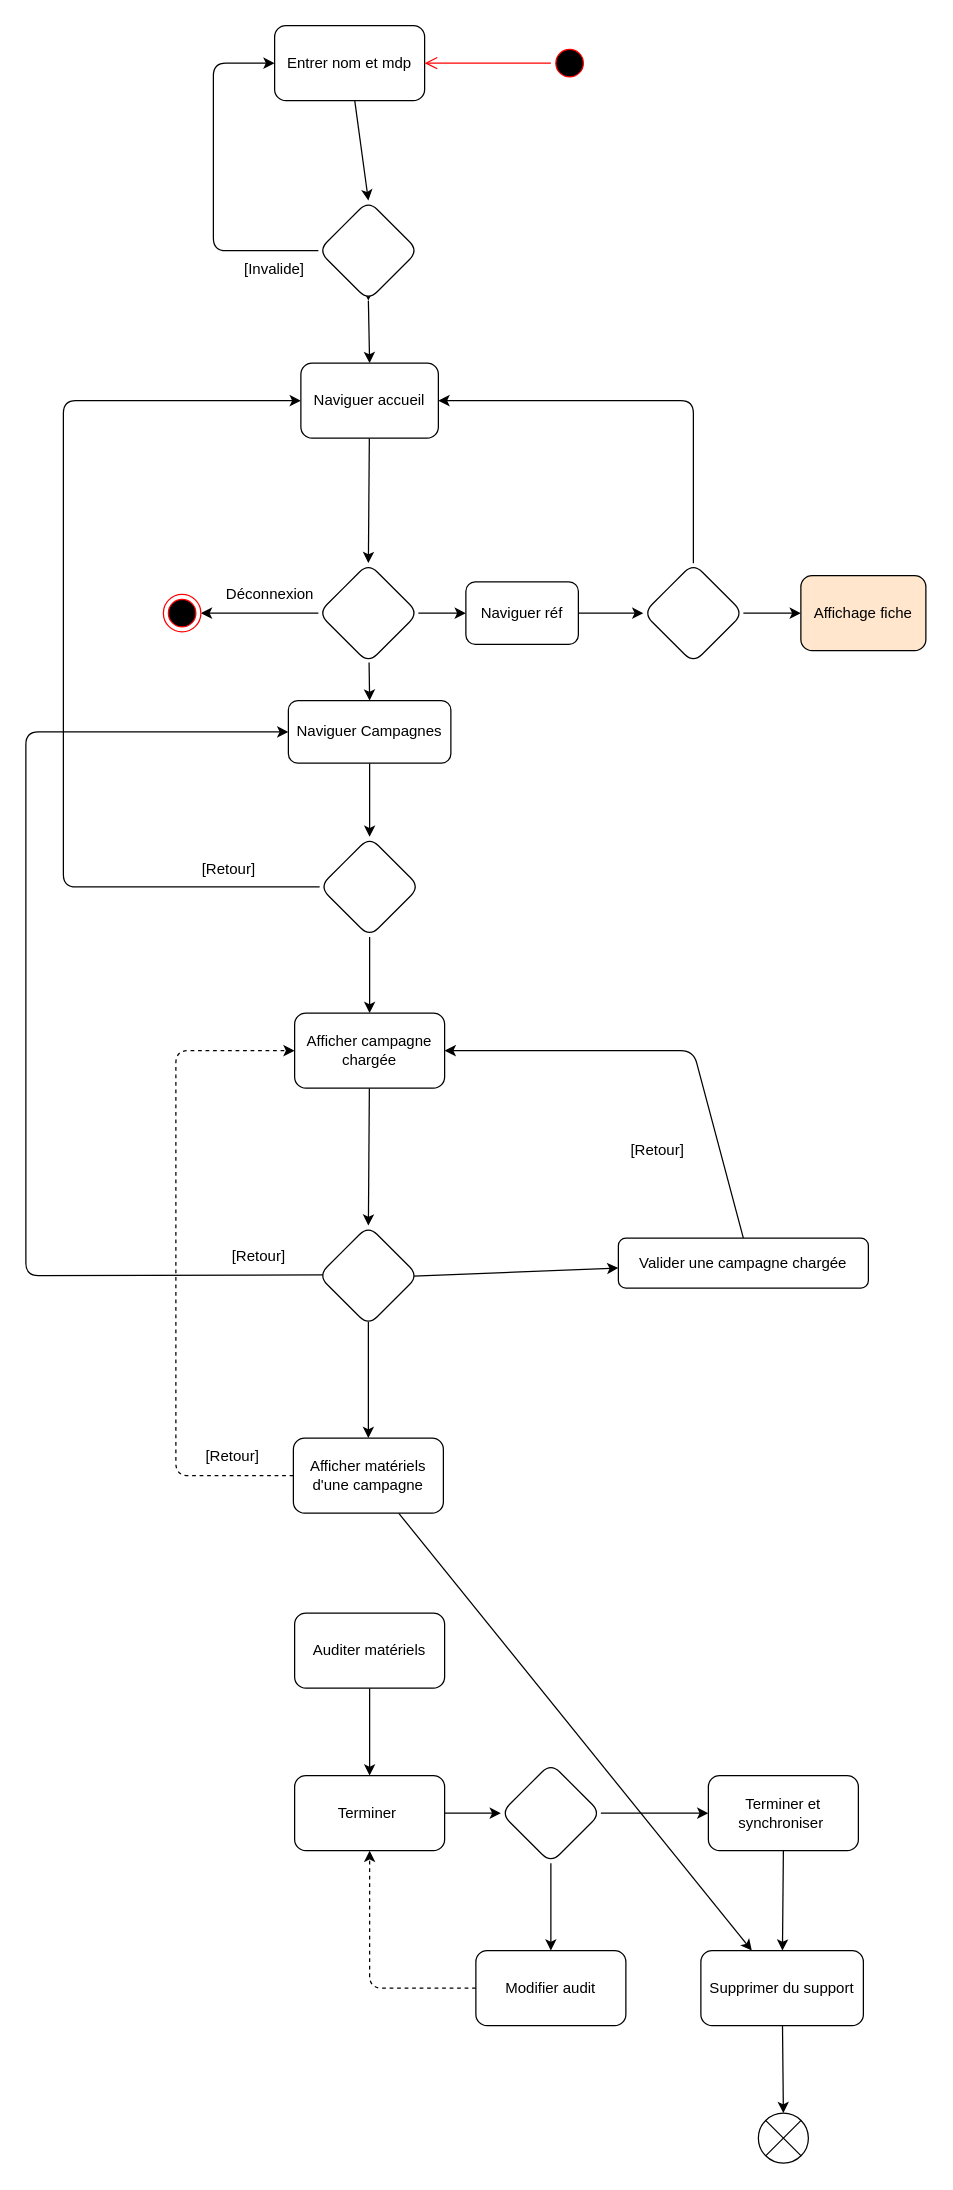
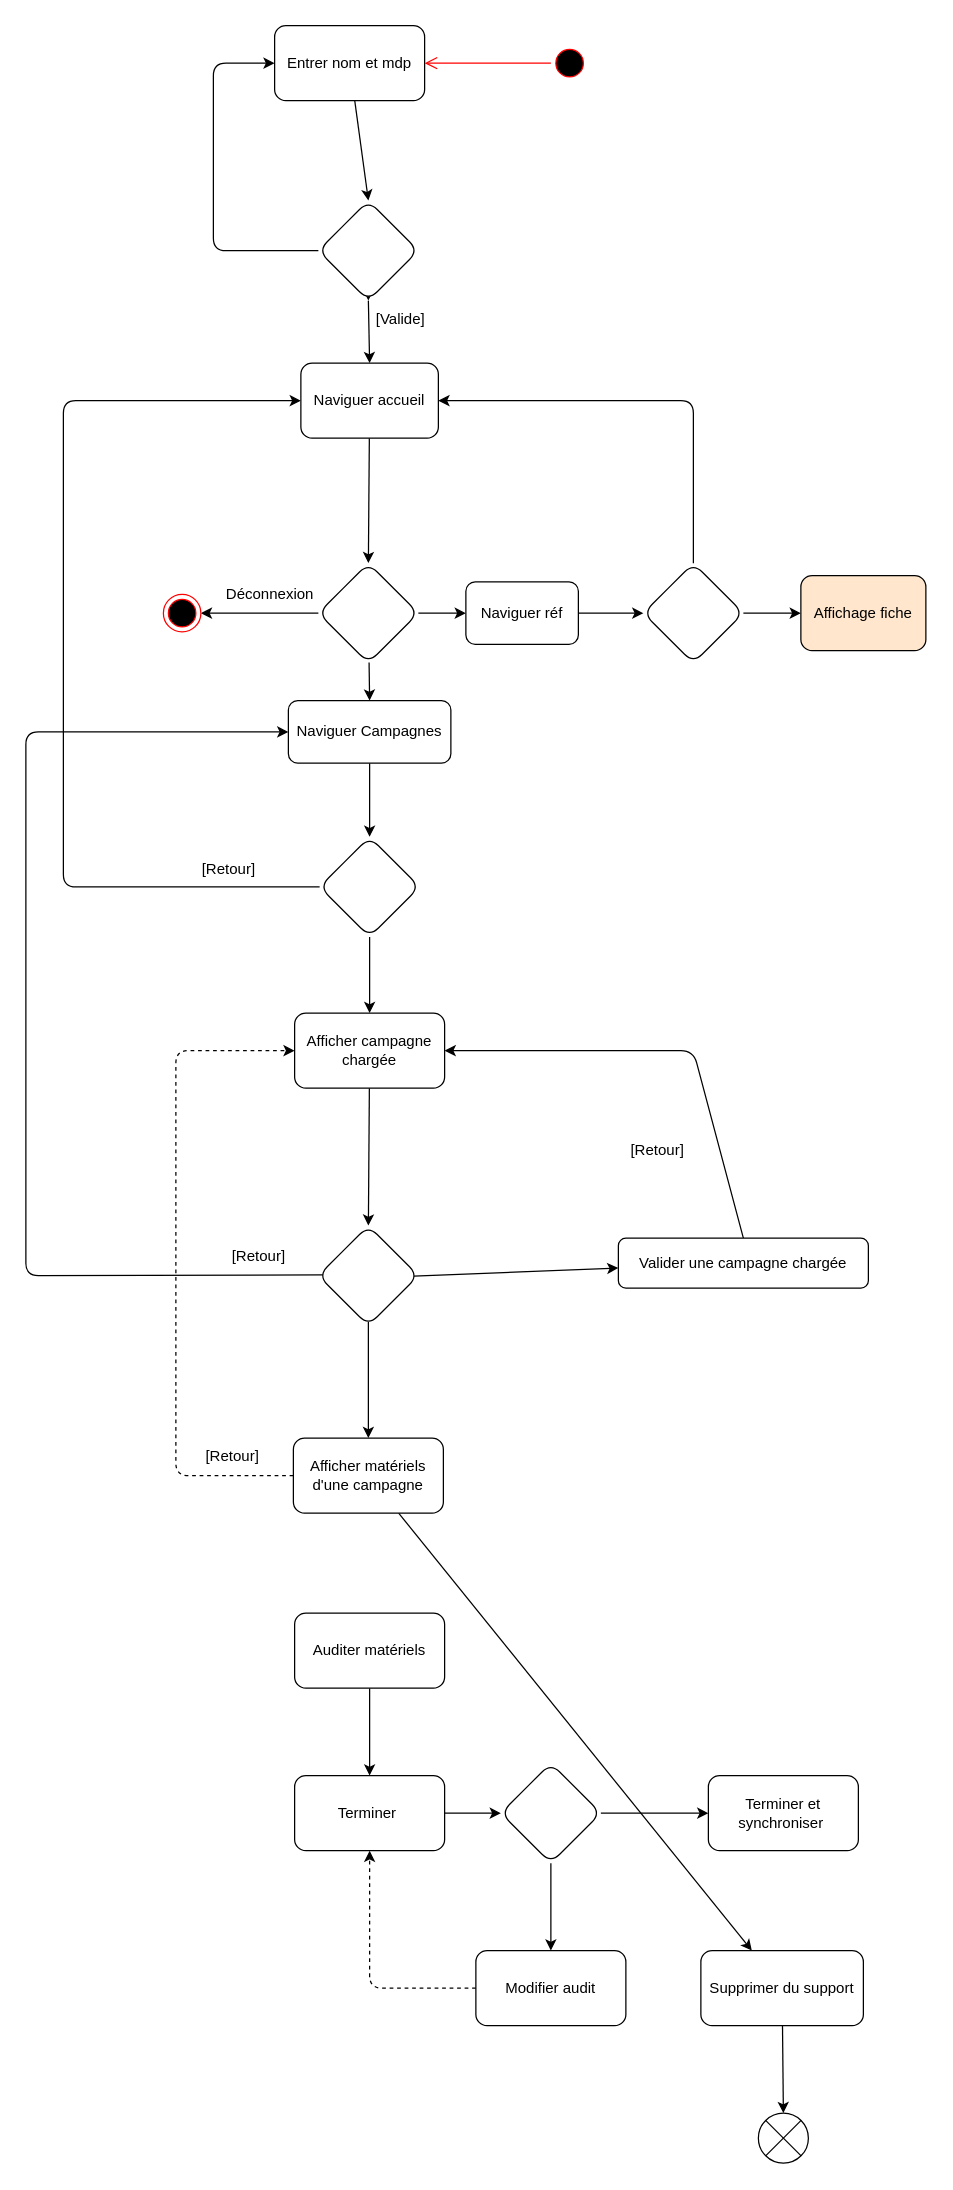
  <mxCell id="0" />
  <mxCell id="1" parent="0" />
  <mxCell id="2" style="edgeStyle=none;html=1;entryX=0.5;entryY=0;entryDx=0;entryDy=0;" parent="1" source="3" target="9" edge="1"><mxGeometry relative="1" as="geometry" /></mxCell>
  <mxCell id="3" value="Entrer nom et mdp" style="rounded=1;whiteSpace=wrap;html=1;" parent="1" vertex="1"><mxGeometry x="219" y="20" width="120" height="60" as="geometry" /></mxCell>
  <mxCell id="4" value="" style="ellipse;html=1;shape=startState;fillColor=#000000;strokeColor=#ff0000;" parent="1" vertex="1"><mxGeometry x="440" y="35" width="30" height="30" as="geometry" /></mxCell>
  <mxCell id="5" value="" style="edgeStyle=orthogonalEdgeStyle;html=1;verticalAlign=bottom;endArrow=open;endSize=8;strokeColor=#ff0000;entryX=1;entryY=0.5;entryDx=0;entryDy=0;" parent="1" source="4" target="3" edge="1"><mxGeometry relative="1" as="geometry"><mxPoint x="445" y="120" as="targetPoint" /></mxGeometry></mxCell>
  <mxCell id="6" value="" style="edgeStyle=none;html=1;" parent="1" target="9" edge="1"><mxGeometry relative="1" as="geometry"><mxPoint x="294" y="220" as="sourcePoint" /></mxGeometry></mxCell>
  <mxCell id="7" style="edgeStyle=none;html=1;exitX=0;exitY=0.5;exitDx=0;exitDy=0;entryX=0;entryY=0.5;entryDx=0;entryDy=0;" parent="1" source="9" target="3" edge="1"><mxGeometry relative="1" as="geometry"><Array as="points"><mxPoint x="170" y="200" /><mxPoint x="170" y="50" /></Array></mxGeometry></mxCell>
  <mxCell id="8" style="edgeStyle=none;html=1;exitX=0.5;exitY=1;exitDx=0;exitDy=0;entryX=0.5;entryY=0;entryDx=0;entryDy=0;" parent="1" source="9" target="37" edge="1"><mxGeometry relative="1" as="geometry" /></mxCell>
  <mxCell id="9" value="" style="rhombus;whiteSpace=wrap;html=1;rounded=1;" parent="1" vertex="1"><mxGeometry x="254" y="160" width="80" height="80" as="geometry" /></mxCell>
  <mxCell id="10" value="" style="edgeStyle=none;html=1;" parent="1" source="13" target="14" edge="1"><mxGeometry relative="1" as="geometry" /></mxCell>
  <mxCell id="11" style="edgeStyle=none;html=1;entryX=0;entryY=0.5;entryDx=0;entryDy=0;" parent="1" source="13" target="40" edge="1"><mxGeometry relative="1" as="geometry" /></mxCell>
  <mxCell id="12" style="edgeStyle=none;html=1;entryX=0.5;entryY=0;entryDx=0;entryDy=0;" parent="1" source="13" target="42" edge="1"><mxGeometry relative="1" as="geometry" /></mxCell>
  <mxCell id="13" value="" style="rhombus;whiteSpace=wrap;html=1;rounded=1;" parent="1" vertex="1"><mxGeometry x="254" y="450" width="80" height="80" as="geometry" /></mxCell>
  <mxCell id="14" value="" style="ellipse;html=1;shape=endState;fillColor=#000000;strokeColor=#ff0000;" parent="1" vertex="1"><mxGeometry x="130" y="475" width="30" height="30" as="geometry" /></mxCell>
  <mxCell id="15" value="Déconnexion" style="text;html=1;align=center;verticalAlign=middle;resizable=0;points=[];autosize=1;strokeColor=none;fillColor=none;" parent="1" vertex="1"><mxGeometry x="170" y="460" width="90" height="30" as="geometry" /></mxCell>
  <mxCell id="16" style="edgeStyle=none;html=1;exitX=0.5;exitY=0;exitDx=0;exitDy=0;entryX=1;entryY=0.5;entryDx=0;entryDy=0;" parent="1" source="18" target="37" edge="1"><mxGeometry relative="1" as="geometry"><mxPoint x="290" y="460" as="targetPoint" /><Array as="points"><mxPoint x="554" y="320" /></Array></mxGeometry></mxCell>
  <mxCell id="17" value="" style="edgeStyle=none;html=1;" parent="1" source="18" target="19" edge="1"><mxGeometry relative="1" as="geometry" /></mxCell>
  <mxCell id="18" value="" style="rhombus;whiteSpace=wrap;html=1;rounded=1;" parent="1" vertex="1"><mxGeometry x="514" y="450" width="80" height="80" as="geometry" /></mxCell>
  <mxCell id="19" value="Affichage fiche" style="whiteSpace=wrap;html=1;rounded=1;fillColor=#ffe6cc;" parent="1" vertex="1"><mxGeometry x="640" y="460" width="100" height="60" as="geometry" /></mxCell>
  <mxCell id="20" style="edgeStyle=none;html=1;exitX=0;exitY=0.5;exitDx=0;exitDy=0;entryX=0;entryY=0.5;entryDx=0;entryDy=0;" parent="1" source="22" target="37" edge="1"><mxGeometry relative="1" as="geometry"><mxPoint x="294" y="490" as="targetPoint" /><Array as="points"><mxPoint x="50" y="709" /><mxPoint x="50" y="320" /></Array></mxGeometry></mxCell>
  <mxCell id="21" value="" style="edgeStyle=none;html=1;" parent="1" source="22" target="25" edge="1"><mxGeometry relative="1" as="geometry" /></mxCell>
  <mxCell id="22" value="" style="rhombus;whiteSpace=wrap;html=1;rounded=1;" parent="1" vertex="1"><mxGeometry x="255" y="669" width="80" height="80" as="geometry" /></mxCell>
  <mxCell id="23" value="[Retour]" style="text;html=1;align=center;verticalAlign=middle;resizable=0;points=[];autosize=1;strokeColor=none;fillColor=none;" parent="1" vertex="1"><mxGeometry x="147" y="680" width="70" height="30" as="geometry" /></mxCell>
  <mxCell id="24" value="" style="edgeStyle=none;html=1;" parent="1" source="25" edge="1"><mxGeometry relative="1" as="geometry"><mxPoint x="294" y="980" as="targetPoint" /></mxGeometry></mxCell>
  <mxCell id="25" value="Afficher campagne chargée" style="whiteSpace=wrap;html=1;rounded=1;" parent="1" vertex="1"><mxGeometry x="235" y="810" width="120" height="60" as="geometry" /></mxCell>
  <mxCell id="26" value="" style="edgeStyle=none;html=1;exitX=0.954;exitY=0.504;exitDx=0;exitDy=0;exitPerimeter=0;" parent="1" source="34" target="30" edge="1"><mxGeometry relative="1" as="geometry"><mxPoint x="334" y="1020" as="sourcePoint" /></mxGeometry></mxCell>
  <mxCell id="27" value="" style="edgeStyle=none;html=1;exitX=0.5;exitY=0.963;exitDx=0;exitDy=0;exitPerimeter=0;" parent="1" source="34" target="33" edge="1"><mxGeometry relative="1" as="geometry"><mxPoint x="294" y="1060" as="sourcePoint" /></mxGeometry></mxCell>
  <mxCell id="28" style="edgeStyle=none;html=1;exitX=0.046;exitY=0.492;exitDx=0;exitDy=0;exitPerimeter=0;entryX=0;entryY=0.5;entryDx=0;entryDy=0;" parent="1" source="34" target="42" edge="1"><mxGeometry relative="1" as="geometry"><mxPoint x="290" y="660" as="targetPoint" /><Array as="points"><mxPoint x="20" y="1020" /><mxPoint x="20" y="585" /></Array><mxPoint x="254" y="1020" as="sourcePoint" /></mxGeometry></mxCell>
  <mxCell id="29" style="edgeStyle=none;html=1;exitX=0.5;exitY=0;exitDx=0;exitDy=0;entryX=1;entryY=0.5;entryDx=0;entryDy=0;" parent="1" source="30" target="25" edge="1"><mxGeometry relative="1" as="geometry"><mxPoint x="454" y="870" as="targetPoint" /><Array as="points"><mxPoint x="554" y="840" /></Array></mxGeometry></mxCell>
  <mxCell id="30" value="Valider une campagne chargée" style="whiteSpace=wrap;html=1;rounded=1;" parent="1" vertex="1"><mxGeometry x="494" y="990" width="200" height="40" as="geometry" /></mxCell>
  <mxCell id="31" style="edgeStyle=none;html=1;exitX=0;exitY=0.5;exitDx=0;exitDy=0;entryX=0;entryY=0.5;entryDx=0;entryDy=0;dashed=1;" parent="1" source="33" target="25" edge="1"><mxGeometry relative="1" as="geometry"><mxPoint x="140" y="870" as="targetPoint" /><Array as="points"><mxPoint x="140" y="1180" /><mxPoint x="140" y="840" /></Array></mxGeometry></mxCell>
  <mxCell id="32" style="edgeStyle=none;html=1;" edge="1" parent="1" source="33" target="59"><mxGeometry relative="1" as="geometry" /></mxCell>
  <mxCell id="33" value="Afficher matériels d'une campagne" style="rounded=1;whiteSpace=wrap;html=1;" parent="1" vertex="1"><mxGeometry x="234" y="1150" width="120" height="60" as="geometry" /></mxCell>
  <mxCell id="34" value="" style="rhombus;whiteSpace=wrap;html=1;rounded=1;" parent="1" vertex="1"><mxGeometry x="254" y="980" width="80" height="80" as="geometry" /></mxCell>
- <mxCell id="35" value="[Invalide]" style="text;strokeColor=none;align=center;fillColor=none;html=1;verticalAlign=middle;whiteSpace=wrap;rounded=0;" parent="1" vertex="1"><mxGeometry x="189" y="200" width="60" height="30" as="geometry" /></mxCell>
  <mxCell id="36" style="edgeStyle=none;html=1;entryX=0.5;entryY=0;entryDx=0;entryDy=0;" parent="1" source="37" target="13" edge="1"><mxGeometry relative="1" as="geometry" /></mxCell>
  <mxCell id="37" value="Naviguer accueil" style="rounded=1;whiteSpace=wrap;html=1;" parent="1" vertex="1"><mxGeometry x="240" y="290" width="110" height="60" as="geometry" /></mxCell>
+ <mxCell id="38" value="[Valide]" style="text;strokeColor=none;align=center;fillColor=none;html=1;verticalAlign=middle;whiteSpace=wrap;rounded=0;" parent="1" vertex="1"><mxGeometry x="290" y="240" width="60" height="30" as="geometry" /></mxCell>
  <mxCell id="39" style="edgeStyle=none;html=1;exitX=1;exitY=0.5;exitDx=0;exitDy=0;entryX=0;entryY=0.5;entryDx=0;entryDy=0;" parent="1" source="40" target="18" edge="1"><mxGeometry relative="1" as="geometry" /></mxCell>
  <mxCell id="40" value="Naviguer réf" style="rounded=1;whiteSpace=wrap;html=1;" parent="1" vertex="1"><mxGeometry x="372" y="465" width="90" height="50" as="geometry" /></mxCell>
  <mxCell id="41" style="edgeStyle=none;html=1;entryX=0.5;entryY=0;entryDx=0;entryDy=0;" parent="1" source="42" target="22" edge="1"><mxGeometry relative="1" as="geometry" /></mxCell>
  <mxCell id="42" value="Naviguer Campagnes" style="rounded=1;whiteSpace=wrap;html=1;" parent="1" vertex="1"><mxGeometry x="230" y="560" width="130" height="50" as="geometry" /></mxCell>
  <mxCell id="43" value="[Retour]" style="text;html=1;align=center;verticalAlign=middle;resizable=0;points=[];autosize=1;strokeColor=none;fillColor=none;" parent="1" vertex="1"><mxGeometry x="490" y="905" width="70" height="30" as="geometry" /></mxCell>
  <mxCell id="44" value="[Retour]" style="text;html=1;align=center;verticalAlign=middle;resizable=0;points=[];autosize=1;strokeColor=none;fillColor=none;" parent="1" vertex="1"><mxGeometry x="171" y="990" width="70" height="30" as="geometry" /></mxCell>
  <mxCell id="45" value="[Retour]" style="text;html=1;align=center;verticalAlign=middle;resizable=0;points=[];autosize=1;strokeColor=none;fillColor=none;" parent="1" vertex="1"><mxGeometry x="150" y="1150" width="70" height="30" as="geometry" /></mxCell>
  <mxCell id="46" style="edgeStyle=none;html=1;entryX=0.5;entryY=0;entryDx=0;entryDy=0;" edge="1" parent="1" source="47" target="51"><mxGeometry relative="1" as="geometry" /></mxCell>
  <mxCell id="47" value="Auditer matériels" style="rounded=1;whiteSpace=wrap;html=1;" vertex="1" parent="1"><mxGeometry x="235" y="1290" width="120" height="60" as="geometry" /></mxCell>
- <mxCell id="48" style="edgeStyle=none;html=1;exitX=0.5;exitY=1;exitDx=0;exitDy=0;" edge="1" parent="1" source="49" target="59"><mxGeometry relative="1" as="geometry" /></mxCell>
  <mxCell id="49" value="Terminer et synchroniser&amp;nbsp;" style="rounded=1;whiteSpace=wrap;html=1;" vertex="1" parent="1"><mxGeometry x="566" y="1420" width="120" height="60" as="geometry" /></mxCell>
  <mxCell id="50" style="edgeStyle=none;html=1;entryX=0;entryY=0.5;entryDx=0;entryDy=0;" edge="1" parent="1" source="51" target="54"><mxGeometry relative="1" as="geometry" /></mxCell>
  <mxCell id="51" value="Terminer&amp;nbsp;" style="rounded=1;whiteSpace=wrap;html=1;" vertex="1" parent="1"><mxGeometry x="235" y="1420" width="120" height="60" as="geometry" /></mxCell>
  <mxCell id="52" style="edgeStyle=none;html=1;entryX=0;entryY=0.5;entryDx=0;entryDy=0;" edge="1" parent="1" source="54" target="49"><mxGeometry relative="1" as="geometry" /></mxCell>
  <mxCell id="53" style="edgeStyle=none;html=1;entryX=0.5;entryY=0;entryDx=0;entryDy=0;" edge="1" parent="1" source="54" target="56"><mxGeometry relative="1" as="geometry" /></mxCell>
  <mxCell id="54" value="" style="rhombus;whiteSpace=wrap;html=1;rounded=1;" vertex="1" parent="1"><mxGeometry x="400" y="1410" width="80" height="80" as="geometry" /></mxCell>
  <mxCell id="55" style="edgeStyle=none;html=1;entryX=0.5;entryY=1;entryDx=0;entryDy=0;dashed=1;" edge="1" parent="1" source="56" target="51"><mxGeometry relative="1" as="geometry"><Array as="points"><mxPoint x="295" y="1590" /></Array></mxGeometry></mxCell>
  <mxCell id="56" value="Modifier audit" style="rounded=1;whiteSpace=wrap;html=1;" vertex="1" parent="1"><mxGeometry x="380" y="1560" width="120" height="60" as="geometry" /></mxCell>
  <mxCell id="57" value="" style="shape=sumEllipse;perimeter=ellipsePerimeter;whiteSpace=wrap;html=1;backgroundOutline=1;" vertex="1" parent="1"><mxGeometry x="606" y="1690" width="40" height="40" as="geometry" /></mxCell>
  <mxCell id="58" style="edgeStyle=none;html=1;entryX=0.5;entryY=0;entryDx=0;entryDy=0;" edge="1" parent="1" source="59" target="57"><mxGeometry relative="1" as="geometry" /></mxCell>
  <mxCell id="59" value="Supprimer du support" style="rounded=1;whiteSpace=wrap;html=1;" vertex="1" parent="1"><mxGeometry x="560" y="1560" width="130" height="60" as="geometry" /></mxCell>
